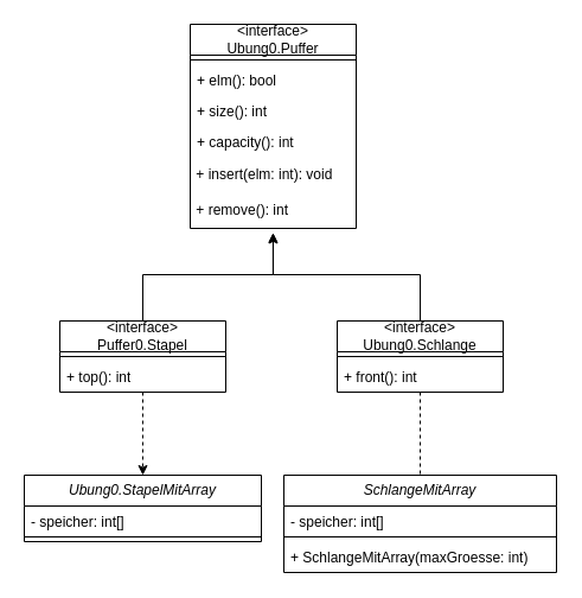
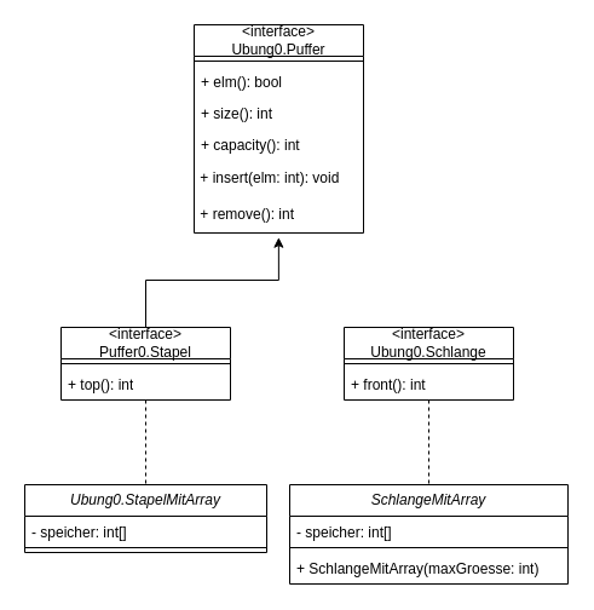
  <mxCell id="0" />
  <mxCell id="1" parent="0" />
  <mxCell id="2" value="&lt;span style=&quot;font-style: italic;&quot;&gt;SchlangeMitArray&lt;/span&gt;" style="swimlane;fontStyle=0;childLayout=stackLayout;horizontal=1;startSize=26;fillColor=none;horizontalStack=0;resizeParent=1;resizeParentMax=0;resizeLast=0;collapsible=1;marginBottom=0;whiteSpace=wrap;html=1;" parent="1" vertex="1"><mxGeometry x="239" y="400" width="230" height="82" as="geometry" /></mxCell>
  <mxCell id="3" value="- speicher: int[]" style="text;strokeColor=none;fillColor=none;align=left;verticalAlign=top;spacingLeft=4;spacingRight=4;overflow=hidden;rotatable=0;points=[[0,0.5],[1,0.5]];portConstraint=eastwest;whiteSpace=wrap;html=1;" parent="2" vertex="1"><mxGeometry y="26" width="230" height="22" as="geometry" /></mxCell>
  <mxCell id="4" value="" style="line;strokeWidth=1;fillColor=none;align=left;verticalAlign=middle;spacingTop=-1;spacingLeft=3;spacingRight=3;rotatable=0;labelPosition=right;points=[];portConstraint=eastwest;strokeColor=inherit;" parent="2" vertex="1"><mxGeometry y="48" width="230" height="8" as="geometry" /></mxCell>
  <mxCell id="5" value="+&amp;nbsp;SchlangeMitArray(maxGroesse: int)" style="text;strokeColor=none;fillColor=none;align=left;verticalAlign=top;spacingLeft=4;spacingRight=4;overflow=hidden;rotatable=0;points=[[0,0.5],[1,0.5]];portConstraint=eastwest;whiteSpace=wrap;html=1;" parent="2" vertex="1"><mxGeometry y="56" width="230" height="26" as="geometry" /></mxCell>
  <mxCell id="6" value="&lt;span style=&quot;font-style: italic;&quot;&gt;Ubung0.StapelMitArray&lt;/span&gt;" style="swimlane;fontStyle=0;childLayout=stackLayout;horizontal=1;startSize=26;fillColor=none;horizontalStack=0;resizeParent=1;resizeParentMax=0;resizeLast=0;collapsible=1;marginBottom=0;whiteSpace=wrap;html=1;" parent="1" vertex="1"><mxGeometry x="20" y="400" width="200" height="56" as="geometry" /></mxCell>
  <mxCell id="7" value="- speicher: int[]" style="text;strokeColor=none;fillColor=none;align=left;verticalAlign=top;spacingLeft=4;spacingRight=4;overflow=hidden;rotatable=0;points=[[0,0.5],[1,0.5]];portConstraint=eastwest;whiteSpace=wrap;html=1;" parent="6" vertex="1"><mxGeometry y="26" width="200" height="22" as="geometry" /></mxCell>
  <mxCell id="8" value="" style="line;strokeWidth=1;fillColor=none;align=left;verticalAlign=middle;spacingTop=-1;spacingLeft=3;spacingRight=3;rotatable=0;labelPosition=right;points=[];portConstraint=eastwest;strokeColor=inherit;" parent="6" vertex="1"><mxGeometry y="48" width="200" height="8" as="geometry" /></mxCell>
  <mxCell id="9" value="&amp;lt;interface&amp;gt;&lt;br&gt;Ubung0.Puffer" style="swimlane;fontStyle=0;childLayout=stackLayout;horizontal=1;startSize=26;fillColor=none;horizontalStack=0;resizeParent=1;resizeParentMax=0;resizeLast=0;collapsible=1;marginBottom=0;whiteSpace=wrap;html=1;" parent="1" vertex="1"><mxGeometry x="160" y="20" width="140" height="172" as="geometry" /></mxCell>
  <mxCell id="10" value="" style="line;strokeWidth=1;fillColor=none;align=left;verticalAlign=middle;spacingTop=-1;spacingLeft=3;spacingRight=3;rotatable=0;labelPosition=right;points=[];portConstraint=eastwest;strokeColor=inherit;" parent="9" vertex="1"><mxGeometry y="26" width="140" height="8" as="geometry" /></mxCell>
  <mxCell id="11" value="+ elm(): bool" style="text;strokeColor=none;fillColor=none;align=left;verticalAlign=top;spacingLeft=4;spacingRight=4;overflow=hidden;rotatable=0;points=[[0,0.5],[1,0.5]];portConstraint=eastwest;whiteSpace=wrap;html=1;" parent="9" vertex="1"><mxGeometry y="34" width="140" height="26" as="geometry" /></mxCell>
  <mxCell id="12" value="+ size(): int" style="text;strokeColor=none;fillColor=none;align=left;verticalAlign=top;spacingLeft=4;spacingRight=4;overflow=hidden;rotatable=0;points=[[0,0.5],[1,0.5]];portConstraint=eastwest;whiteSpace=wrap;html=1;" parent="9" vertex="1"><mxGeometry y="60" width="140" height="26" as="geometry" /></mxCell>
  <mxCell id="13" value="+ capacity(): int" style="text;strokeColor=none;fillColor=none;align=left;verticalAlign=top;spacingLeft=4;spacingRight=4;overflow=hidden;rotatable=0;points=[[0,0.5],[1,0.5]];portConstraint=eastwest;whiteSpace=wrap;html=1;" parent="9" vertex="1"><mxGeometry y="86" width="140" height="26" as="geometry" /></mxCell>
  <mxCell id="14" value="&amp;nbsp;+ insert(elm: int): void" style="text;html=1;align=left;verticalAlign=middle;resizable=0;points=[];autosize=1;strokeColor=none;fillColor=none;" parent="9" vertex="1"><mxGeometry y="112" width="140" height="30" as="geometry" /></mxCell>
  <mxCell id="15" value="&amp;nbsp;+ remove(): int" style="text;html=1;align=left;verticalAlign=middle;resizable=0;points=[];autosize=1;strokeColor=none;fillColor=none;" parent="9" vertex="1"><mxGeometry y="142" width="140" height="30" as="geometry" /></mxCell>
  <mxCell id="16" style="edgeStyle=orthogonalEdgeStyle;rounded=0;orthogonalLoop=1;jettySize=auto;html=1;entryX=0.499;entryY=1.124;entryDx=0;entryDy=0;entryPerimeter=0;" parent="1" source="18" target="15" edge="1"><mxGeometry relative="1" as="geometry" /></mxCell>
- <mxCell id="17" style="edgeStyle=orthogonalEdgeStyle;rounded=0;orthogonalLoop=1;jettySize=auto;html=1;entryX=0.5;entryY=0;entryDx=0;entryDy=0;dashed=1;" parent="1" source="18" target="6" edge="1"><mxGeometry relative="1" as="geometry" /></mxCell>
+ <mxCell id="17" style="edgeStyle=orthogonalEdgeStyle;rounded=0;orthogonalLoop=1;jettySize=auto;html=1;entryX=0.5;entryY=0;entryDx=0;entryDy=0;dashed=1;endArrow=none;" parent="1" source="18" target="6" edge="1"><mxGeometry relative="1" as="geometry" /></mxCell>
  <mxCell id="18" value="&amp;lt;interface&amp;gt;&lt;br&gt;Puffer0.Stapel" style="swimlane;fontStyle=0;childLayout=stackLayout;horizontal=1;startSize=26;fillColor=none;horizontalStack=0;resizeParent=1;resizeParentMax=0;resizeLast=0;collapsible=1;marginBottom=0;whiteSpace=wrap;html=1;" parent="1" vertex="1"><mxGeometry x="50" y="270" width="140" height="60" as="geometry" /></mxCell>
  <mxCell id="19" value="" style="line;strokeWidth=1;fillColor=none;align=left;verticalAlign=middle;spacingTop=-1;spacingLeft=3;spacingRight=3;rotatable=0;labelPosition=right;points=[];portConstraint=eastwest;strokeColor=inherit;" parent="18" vertex="1"><mxGeometry y="26" width="140" height="8" as="geometry" /></mxCell>
  <mxCell id="20" value="+ top(): int" style="text;strokeColor=none;fillColor=none;align=left;verticalAlign=top;spacingLeft=4;spacingRight=4;overflow=hidden;rotatable=0;points=[[0,0.5],[1,0.5]];portConstraint=eastwest;whiteSpace=wrap;html=1;" parent="18" vertex="1"><mxGeometry y="34" width="140" height="26" as="geometry" /></mxCell>
- <mxCell id="21" style="edgeStyle=orthogonalEdgeStyle;rounded=0;orthogonalLoop=1;jettySize=auto;html=1;entryX=0.5;entryY=1.147;entryDx=0;entryDy=0;entryPerimeter=0;" parent="1" source="23" target="15" edge="1"><mxGeometry relative="1" as="geometry" /></mxCell>
  <mxCell id="22" style="edgeStyle=orthogonalEdgeStyle;rounded=0;orthogonalLoop=1;jettySize=auto;html=1;entryX=0.5;entryY=0;entryDx=0;entryDy=0;dashed=1;endArrow=none;" parent="1" source="23" target="2" edge="1"><mxGeometry relative="1" as="geometry" /></mxCell>
  <mxCell id="23" value="&amp;lt;interface&amp;gt;&lt;br&gt;Ubung0.Schlange" style="swimlane;fontStyle=0;childLayout=stackLayout;horizontal=1;startSize=26;fillColor=none;horizontalStack=0;resizeParent=1;resizeParentMax=0;resizeLast=0;collapsible=1;marginBottom=0;whiteSpace=wrap;html=1;" parent="1" vertex="1"><mxGeometry x="284" y="270" width="140" height="60" as="geometry" /></mxCell>
  <mxCell id="24" value="" style="line;strokeWidth=1;fillColor=none;align=left;verticalAlign=middle;spacingTop=-1;spacingLeft=3;spacingRight=3;rotatable=0;labelPosition=right;points=[];portConstraint=eastwest;strokeColor=inherit;" parent="23" vertex="1"><mxGeometry y="26" width="140" height="8" as="geometry" /></mxCell>
  <mxCell id="25" value="+ front(): int" style="text;strokeColor=none;fillColor=none;align=left;verticalAlign=top;spacingLeft=4;spacingRight=4;overflow=hidden;rotatable=0;points=[[0,0.5],[1,0.5]];portConstraint=eastwest;whiteSpace=wrap;html=1;" parent="23" vertex="1"><mxGeometry y="34" width="140" height="26" as="geometry" /></mxCell>
